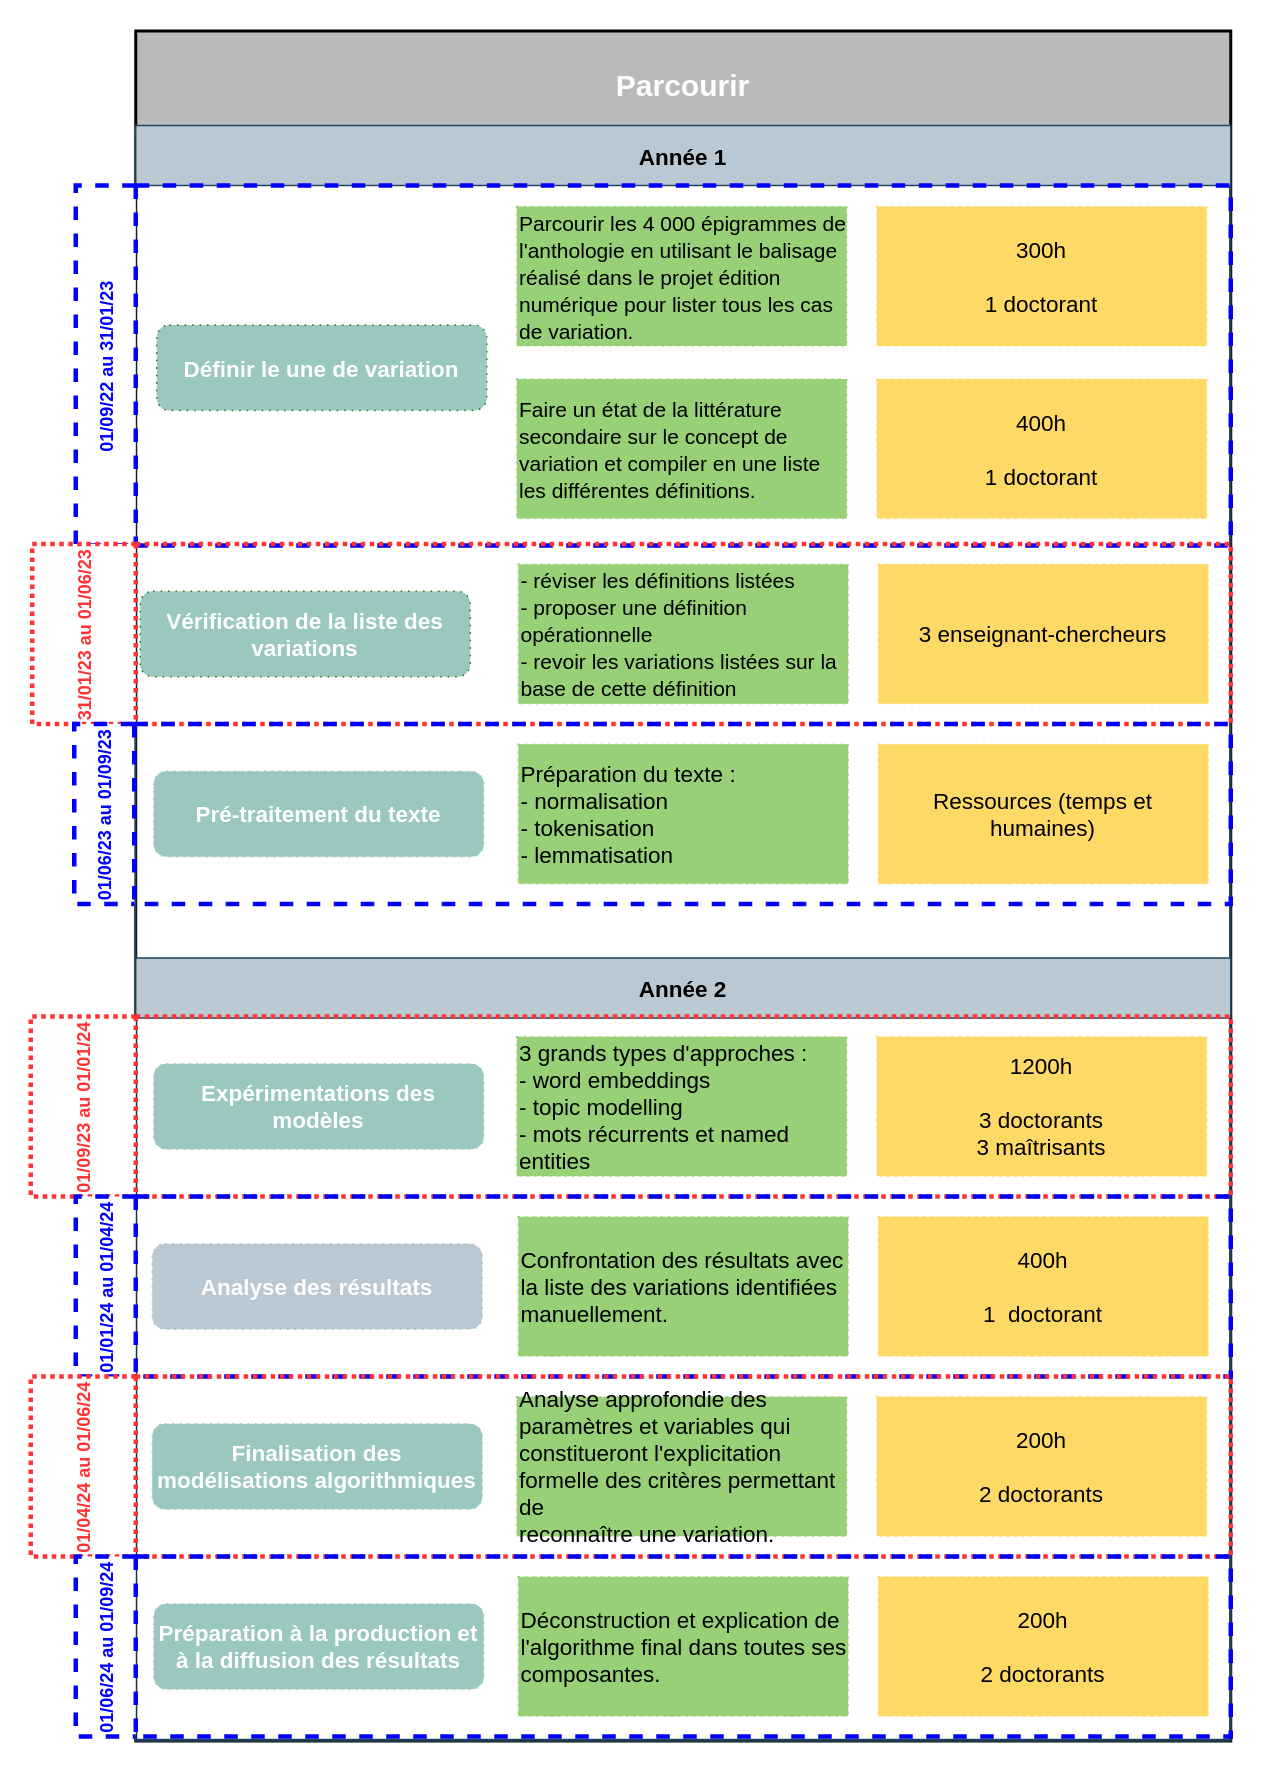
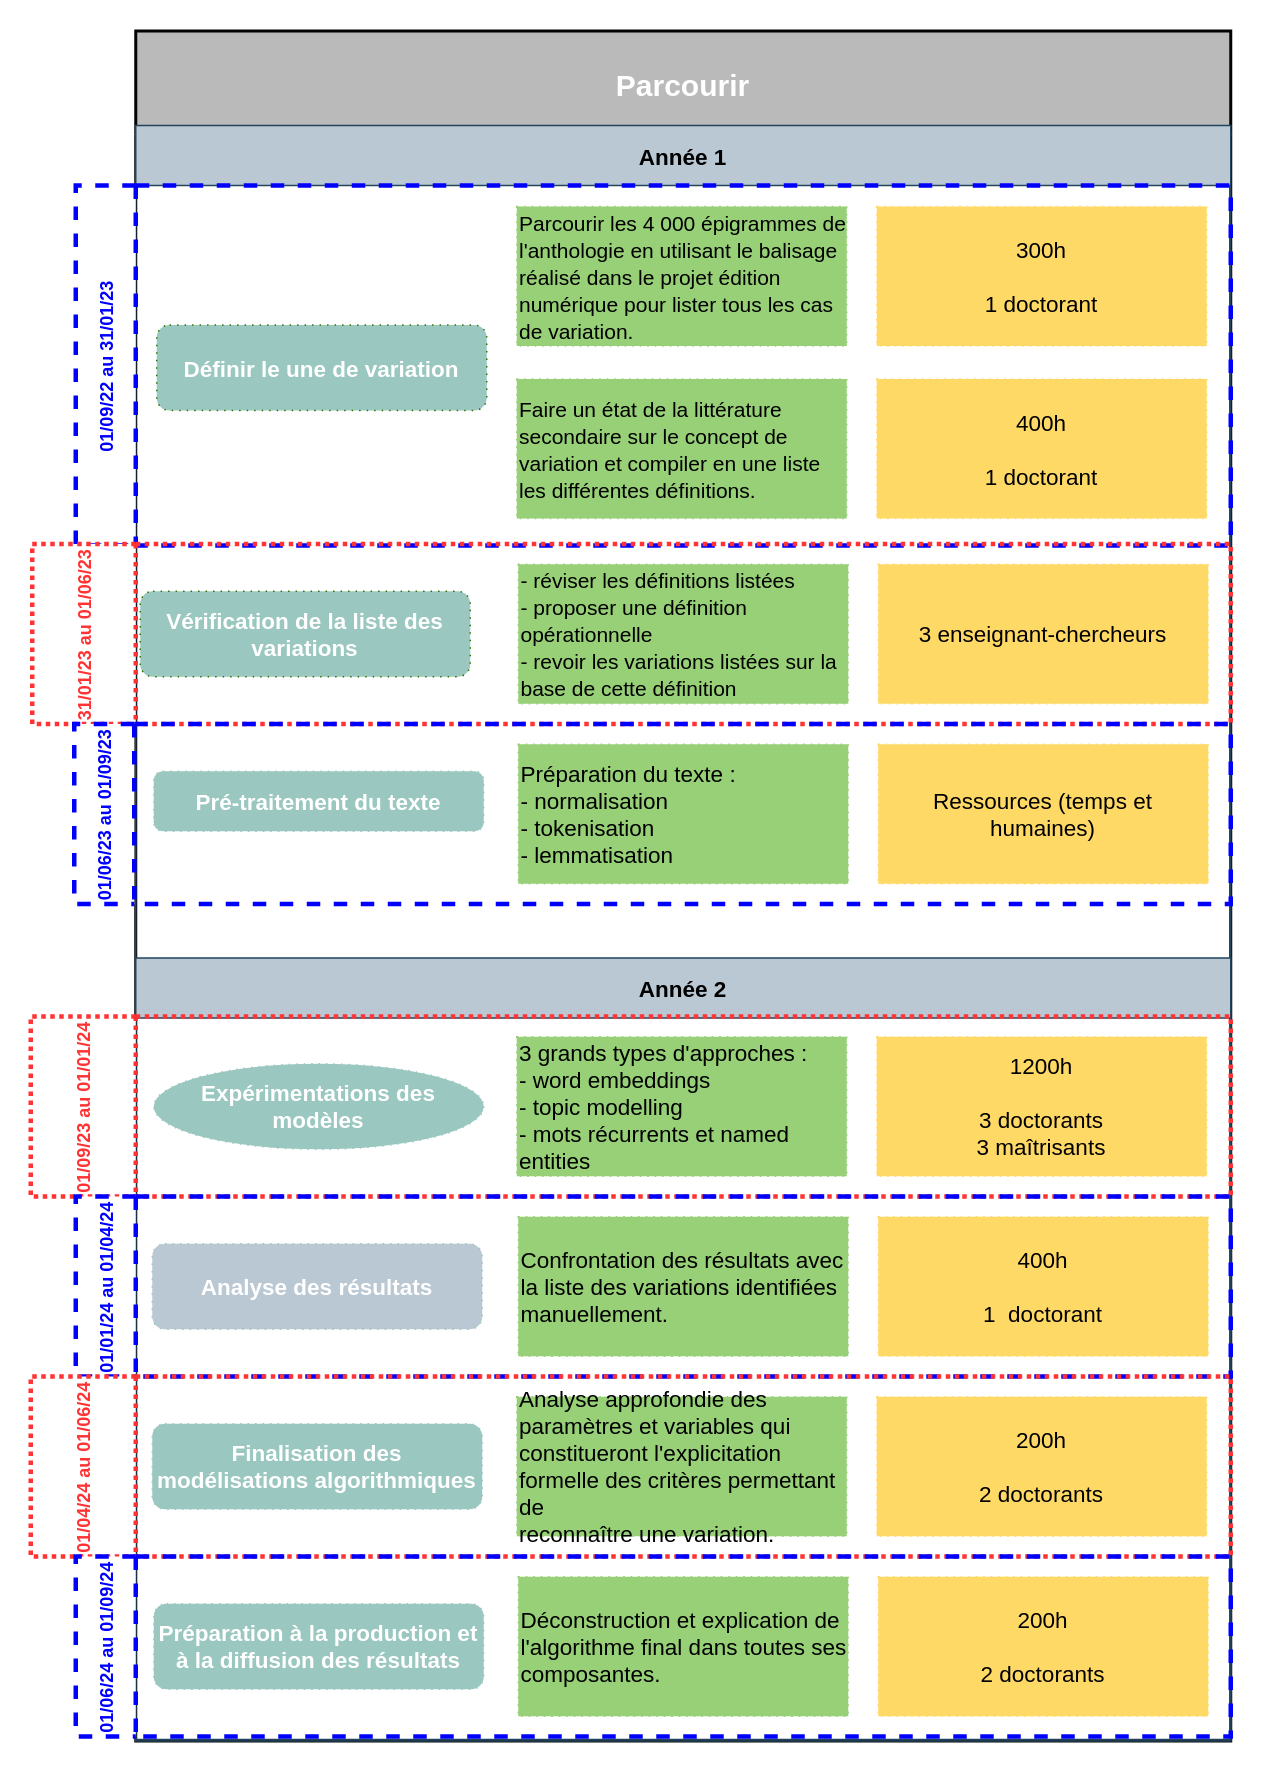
  <mxCell id="0" />
  <mxCell id="1" parent="0" />
  <mxCell id="2" value="Parcourir" style="swimlane;startSize=69;fillColor=#BABABA;strokeColor=#030303;fontSize=20;gradientColor=none;strokeWidth=2;fontColor=#FFFFFF;" parent="1" vertex="1"><mxGeometry x="90" y="20" width="730" height="1140" as="geometry" /></mxCell>
  <mxCell id="3" value="Année 1" style="swimlane;startSize=40;fillColor=#bac8d3;strokeColor=#23445d;fontSize=15;" parent="2" vertex="1"><mxGeometry y="63" width="730" height="1077" as="geometry" /></mxCell>
  <mxCell id="4" value="01/09/22 au 31/01/23" style="swimlane;horizontal=0;dashed=1;startSize=40;fontSize=12;strokeWidth=3;strokeColor=#0000FF;fontColor=#0000FF;" parent="3" vertex="1"><mxGeometry x="-40" y="40" width="770" height="240" as="geometry" /></mxCell>
  <mxCell id="5" value="" style="edgeStyle=orthogonalEdgeStyle;rounded=0;orthogonalLoop=1;jettySize=auto;html=1;fontFamily=Garamond;fontSize=17;fontColor=#000000;endSize=6;strokeColor=#FFA500;strokeWidth=3;startArrow=none;" parent="4" edge="1"><mxGeometry relative="1" as="geometry"><mxPoint x="380" y="139" as="sourcePoint" /><mxPoint x="380" y="139" as="targetPoint" /></mxGeometry></mxCell>
  <mxCell id="6" value="&lt;p&gt;&lt;b&gt;Définir le une de variation&lt;/b&gt;&lt;/p&gt;" style="rounded=1;whiteSpace=wrap;html=1;dashed=1;fontSize=15;fillColor=#9AC7BF;strokeColor=#2D7600;dashPattern=1 4;align=center;sketch=0;fontColor=#ffffff;" parent="4" vertex="1"><mxGeometry x="54" y="93" width="220" height="57" as="geometry" /></mxCell>
  <mxCell id="7" value="&lt;div align=&quot;left&quot;&gt;&lt;font style=&quot;font-size: 14px&quot;&gt;Parcourir les 4 000 épigrammes de l'anthologie en utilisant le balisage réalisé dans le projet édition numérique pour lister tous les cas de variation.&lt;/font&gt;&lt;/div&gt;" style="rounded=0;whiteSpace=wrap;html=1;dashed=1;fontSize=15;fillColor=#97D077;strokeColor=#97D077;dashPattern=1 4;gradientColor=none;align=left;sketch=0;" parent="4" vertex="1"><mxGeometry x="294" y="14" width="220" height="93" as="geometry" /></mxCell>
  <mxCell id="8" value="&lt;div&gt;300h&lt;/div&gt;&lt;div&gt;&lt;br&gt;&lt;/div&gt;&lt;div&gt;1 doctorant&lt;br&gt;&lt;/div&gt;" style="rounded=0;whiteSpace=wrap;html=1;dashed=1;fontSize=15;fillColor=#FFD966;strokeColor=#FFD966;dashPattern=1 4;gradientColor=none;align=center;sketch=0;" parent="4" vertex="1"><mxGeometry x="534" y="14" width="220" height="93" as="geometry" /></mxCell>
  <mxCell id="9" value="&lt;div align=&quot;left&quot;&gt;&lt;font style=&quot;font-size: 14px&quot;&gt;Faire un état de la littérature secondaire sur le concept de variation et compiler en une liste les différentes définitions.&lt;/font&gt;&lt;/div&gt;" style="rounded=0;whiteSpace=wrap;html=1;dashed=1;fontSize=15;fillColor=#97D077;strokeColor=#97D077;dashPattern=1 4;gradientColor=none;align=left;sketch=0;" parent="4" vertex="1"><mxGeometry x="294" y="129" width="220" height="93" as="geometry" /></mxCell>
  <mxCell id="10" value="&lt;div&gt;400h&lt;/div&gt;&lt;div&gt;&lt;br&gt;&lt;/div&gt;&lt;div&gt;1 doctorant&lt;br&gt;&lt;/div&gt;" style="rounded=0;whiteSpace=wrap;html=1;dashed=1;fontSize=15;fillColor=#FFD966;strokeColor=#FFD966;dashPattern=1 4;gradientColor=none;align=center;sketch=0;" parent="4" vertex="1"><mxGeometry x="534" y="129" width="220" height="93" as="geometry" /></mxCell>
  <mxCell id="11" value="Année 2" style="swimlane;startSize=40;fillColor=#bac8d3;strokeColor=#23445d;fontSize=15;rounded=0;sketch=0;" parent="3" vertex="1"><mxGeometry y="555" width="730" height="521" as="geometry" /></mxCell>
  <mxCell id="12" value="31/01/23 au 01/06/23" style="swimlane;horizontal=0;startSize=69;fontSize=12;strokeWidth=3;strokeColor=#FF3333;fontColor=#FF3333;dashed=1;dashPattern=1 1;" parent="1" vertex="1"><mxGeometry x="21" y="362" width="799" height="120" as="geometry" /></mxCell>
  <mxCell id="13" value="" style="edgeStyle=orthogonalEdgeStyle;rounded=0;orthogonalLoop=1;jettySize=auto;html=1;fontFamily=Garamond;fontSize=17;fontColor=#000000;endSize=6;strokeColor=#FFA500;strokeWidth=3;startArrow=none;" parent="12" edge="1"><mxGeometry relative="1" as="geometry"><mxPoint x="380" y="139" as="sourcePoint" /><mxPoint x="380" y="139" as="targetPoint" /></mxGeometry></mxCell>
  <mxCell id="14" value="&lt;div align=&quot;left&quot;&gt;&lt;font style=&quot;font-size: 14px&quot;&gt;- réviser les définitions listées&lt;/font&gt;&lt;br&gt;&lt;font style=&quot;font-size: 14px&quot;&gt;- proposer une définition opérationnelle &lt;/font&gt;&lt;br&gt;&lt;font style=&quot;font-size: 14px&quot;&gt;- revoir les variations listées sur la base de cette définition&lt;/font&gt;&lt;/div&gt;" style="rounded=0;whiteSpace=wrap;html=1;dashed=1;fontSize=15;fillColor=#97D077;strokeColor=#97D077;dashPattern=1 4;gradientColor=none;align=left;sketch=0;" parent="12" vertex="1"><mxGeometry x="324" y="13.5" width="220" height="93" as="geometry" /></mxCell>
  <mxCell id="15" value="3 enseignant-chercheurs" style="rounded=0;whiteSpace=wrap;html=1;dashed=1;fontSize=15;fillColor=#FFD966;strokeColor=#FFD966;dashPattern=1 4;gradientColor=none;align=center;sketch=0;" parent="12" vertex="1"><mxGeometry x="564" y="13.5" width="220" height="93" as="geometry" /></mxCell>
  <mxCell id="16" value="&lt;b&gt;Vérification de la liste des variations&lt;/b&gt;" style="rounded=1;whiteSpace=wrap;html=1;dashed=1;fontSize=15;fillColor=#9AC7BF;strokeColor=#2D7600;dashPattern=1 4;align=center;sketch=0;fontColor=#ffffff;" parent="12" vertex="1"><mxGeometry x="72" y="31.5" width="220" height="57" as="geometry" /></mxCell>
  <mxCell id="17" value="01/06/23 au 01/09/23" style="swimlane;horizontal=0;dashed=1;startSize=40;fontSize=12;strokeWidth=3;strokeColor=#0000FF;fontColor=#0000FF;" parent="1" vertex="1"><mxGeometry x="49" y="482" width="771" height="120" as="geometry" /></mxCell>
  <mxCell id="18" value="" style="edgeStyle=orthogonalEdgeStyle;rounded=0;orthogonalLoop=1;jettySize=auto;html=1;fontFamily=Garamond;fontSize=17;fontColor=#000000;endSize=6;strokeColor=#FFA500;strokeWidth=3;startArrow=none;" parent="17" edge="1"><mxGeometry relative="1" as="geometry"><mxPoint x="380" y="139" as="sourcePoint" /><mxPoint x="380" y="139" as="targetPoint" /></mxGeometry></mxCell>
  <mxCell id="19" value="&lt;div align=&quot;left&quot;&gt;Préparation du texte :&lt;/div&gt;&lt;div align=&quot;left&quot;&gt;- normalisation&lt;/div&gt;&lt;div align=&quot;left&quot;&gt;- tokenisation&lt;/div&gt;&lt;div align=&quot;left&quot;&gt;- lemmatisation&lt;br&gt;&lt;/div&gt;" style="rounded=0;whiteSpace=wrap;html=1;dashed=1;fontSize=15;fillColor=#97D077;strokeColor=#97D077;dashPattern=1 4;gradientColor=none;align=left;sketch=0;" parent="17" vertex="1"><mxGeometry x="296" y="13.5" width="220" height="93" as="geometry" /></mxCell>
  <mxCell id="20" value="Ressources (temps et humaines)" style="rounded=0;whiteSpace=wrap;html=1;dashed=1;fontSize=15;fillColor=#FFD966;strokeColor=#FFD966;dashPattern=1 4;gradientColor=none;align=center;sketch=0;" parent="17" vertex="1"><mxGeometry x="536" y="13.5" width="220" height="93" as="geometry" /></mxCell>
- <mxCell id="21" value="&lt;b&gt;Pré-traitement du texte&lt;/b&gt;" style="rounded=1;whiteSpace=wrap;html=1;dashed=1;fontSize=15;fillColor=#9AC7BF;strokeColor=#9AC7BF;dashPattern=1 4;align=center;sketch=0;fontColor=#ffffff;" parent="17" vertex="1"><mxGeometry x="53" y="31.5" width="220" height="57" as="geometry" /></mxCell>
+ <mxCell id="21" value="&lt;b&gt;Pré-traitement du texte&lt;/b&gt;" style="rounded=1;whiteSpace=wrap;html=1;dashed=1;fontSize=15;fillColor=#9AC7BF;strokeColor=#9AC7BF;dashPattern=1 4;align=center;sketch=0;fontColor=#ffffff;" parent="17" vertex="1"><mxGeometry x="53" y="31.5" width="220" height="40" as="geometry" /></mxCell>
  <mxCell id="22" value="01/09/23 au 01/01/24" style="swimlane;horizontal=0;dashed=1;startSize=70;fontSize=12;strokeWidth=3;strokeColor=#FF3333;fontColor=#FF3333;dashPattern=1 1;" parent="1" vertex="1"><mxGeometry x="20" y="677" width="800" height="120" as="geometry" /></mxCell>
  <mxCell id="23" value="" style="edgeStyle=orthogonalEdgeStyle;rounded=0;orthogonalLoop=1;jettySize=auto;html=1;fontFamily=Garamond;fontSize=17;fontColor=#000000;endSize=6;strokeColor=#FFA500;strokeWidth=3;startArrow=none;" parent="22" edge="1"><mxGeometry relative="1" as="geometry"><mxPoint x="380" y="139" as="sourcePoint" /><mxPoint x="380" y="139" as="targetPoint" /></mxGeometry></mxCell>
  <mxCell id="24" value="&lt;div align=&quot;left&quot;&gt;3 grands types d'approches :&lt;br&gt;- word embeddings&lt;br&gt;- topic modelling&lt;br&gt;- mots récurrents et named entities&lt;/div&gt;" style="rounded=0;whiteSpace=wrap;html=1;dashed=1;fontSize=15;fillColor=#97D077;strokeColor=#97D077;dashPattern=1 4;gradientColor=none;align=left;sketch=0;" parent="22" vertex="1"><mxGeometry x="324" y="13.5" width="220" height="93" as="geometry" /></mxCell>
  <mxCell id="25" value="&lt;div&gt;1200h&lt;br&gt;&lt;/div&gt;&lt;div&gt;&lt;br&gt;&lt;/div&gt;&lt;div&gt;3 doctorants&lt;/div&gt;&lt;div&gt;3 maîtrisants&lt;br&gt;&lt;/div&gt;" style="rounded=0;whiteSpace=wrap;html=1;dashed=1;fontSize=15;fillColor=#FFD966;strokeColor=#FFD966;dashPattern=1 4;gradientColor=none;align=center;sketch=0;" parent="22" vertex="1"><mxGeometry x="564" y="13.5" width="220" height="93" as="geometry" /></mxCell>
- <mxCell id="26" value="&lt;b&gt;Expérimentations des modèles&lt;/b&gt;" style="rounded=1;whiteSpace=wrap;html=1;dashed=1;fontSize=15;fillColor=#9AC7BF;strokeColor=#9AC7BF;dashPattern=1 4;align=center;sketch=0;fontColor=#ffffff;" parent="22" vertex="1"><mxGeometry x="82" y="31.5" width="220" height="57" as="geometry" /></mxCell>
+ <mxCell id="26" value="&lt;b&gt;Expérimentations des modèles&lt;/b&gt;" style="ellipse;whiteSpace=wrap;html=1;dashed=1;fontSize=15;fillColor=#9AC7BF;strokeColor=#9AC7BF;dashPattern=1 4;align=center;sketch=0;fontColor=#ffffff;" parent="22" vertex="1"><mxGeometry x="82" y="31.5" width="220" height="57" as="geometry" /></mxCell>
  <mxCell id="27" value="01/01/24 au 01/04/24" style="swimlane;horizontal=0;dashed=1;startSize=40;fontSize=12;strokeWidth=3;strokeColor=#0000FF;fontColor=#0000FF;" parent="1" vertex="1"><mxGeometry x="50" y="797" width="770" height="120" as="geometry" /></mxCell>
  <mxCell id="28" value="" style="edgeStyle=orthogonalEdgeStyle;rounded=0;orthogonalLoop=1;jettySize=auto;html=1;fontFamily=Garamond;fontSize=17;fontColor=#000000;endSize=6;strokeColor=#FFA500;strokeWidth=3;startArrow=none;" parent="27" edge="1"><mxGeometry relative="1" as="geometry"><mxPoint x="380" y="139" as="sourcePoint" /><mxPoint x="380" y="139" as="targetPoint" /></mxGeometry></mxCell>
  <mxCell id="29" value="&lt;div align=&quot;left&quot;&gt;Confrontation des résultats avec la liste des variations identifiées manuellement.&lt;br&gt;&lt;/div&gt;" style="rounded=0;whiteSpace=wrap;html=1;dashed=1;fontSize=15;fillColor=#97D077;strokeColor=#97D077;dashPattern=1 4;gradientColor=none;align=left;sketch=0;" parent="27" vertex="1"><mxGeometry x="295" y="13.5" width="220" height="93" as="geometry" /></mxCell>
  <mxCell id="30" value="&lt;div&gt;400h&lt;/div&gt;&lt;div&gt;&lt;br&gt;&lt;/div&gt;&lt;div&gt;1&amp;nbsp; doctorant&lt;br&gt;&lt;/div&gt;" style="rounded=0;whiteSpace=wrap;html=1;dashed=1;fontSize=15;fillColor=#FFD966;strokeColor=#FFD966;dashPattern=1 4;gradientColor=none;align=center;sketch=0;" parent="27" vertex="1"><mxGeometry x="535" y="13.5" width="220" height="93" as="geometry" /></mxCell>
  <mxCell id="31" value="&lt;b&gt;Analyse des résultats&lt;/b&gt;" style="rounded=1;whiteSpace=wrap;html=1;dashed=1;fontSize=15;fillColor=#bac8d3;strokeColor=#9AC7BF;dashPattern=1 4;align=center;sketch=0;fontColor=#ffffff;" parent="27" vertex="1"><mxGeometry x="51" y="31.5" width="220" height="57" as="geometry" /></mxCell>
  <mxCell id="32" value="01/04/24 au 01/06/24" style="swimlane;horizontal=0;dashed=1;startSize=70;fontSize=12;strokeWidth=3;strokeColor=#FF3333;fontColor=#FF3333;dashPattern=1 1;" parent="1" vertex="1"><mxGeometry x="20" y="917" width="800" height="120" as="geometry" /></mxCell>
  <mxCell id="33" value="" style="edgeStyle=orthogonalEdgeStyle;rounded=0;orthogonalLoop=1;jettySize=auto;html=1;fontFamily=Garamond;fontSize=17;fontColor=#000000;endSize=6;strokeColor=#FFA500;strokeWidth=3;startArrow=none;" parent="32" edge="1"><mxGeometry relative="1" as="geometry"><mxPoint x="380" y="139" as="sourcePoint" /><mxPoint x="380" y="139" as="targetPoint" /></mxGeometry></mxCell>
  <mxCell id="34" value="&lt;div align=&quot;left&quot;&gt;Analyse approfondie des paramètres et variables qui &lt;br/&gt;constitueront l'explicitation formelle des critères permettant de &lt;br/&gt;reconnaître une variation.&lt;/div&gt;" style="rounded=0;whiteSpace=wrap;html=1;dashed=1;fontSize=15;fillColor=#97D077;strokeColor=#97D077;dashPattern=1 4;gradientColor=none;align=left;sketch=0;" parent="32" vertex="1"><mxGeometry x="324" y="13.5" width="220" height="93" as="geometry" /></mxCell>
  <mxCell id="35" value="200h&lt;div&gt;&lt;br&gt;&lt;/div&gt;&lt;div&gt;2 doctorants&lt;br&gt;&lt;/div&gt;" style="rounded=0;whiteSpace=wrap;html=1;dashed=1;fontSize=15;fillColor=#FFD966;strokeColor=#FFD966;dashPattern=1 4;gradientColor=none;align=center;sketch=0;" parent="32" vertex="1"><mxGeometry x="564" y="13.5" width="220" height="93" as="geometry" /></mxCell>
  <mxCell id="36" value="&lt;b&gt;Finalisation des modélisations algorithmiques&lt;/b&gt;" style="rounded=1;whiteSpace=wrap;html=1;dashed=1;fontSize=15;fillColor=#9AC7BF;strokeColor=#9AC7BF;dashPattern=1 4;align=center;sketch=0;fontColor=#ffffff;" parent="32" vertex="1"><mxGeometry x="81" y="31.5" width="220" height="57" as="geometry" /></mxCell>
  <mxCell id="37" value="01/06/24 au 01/09/24" style="swimlane;horizontal=0;dashed=1;startSize=40;fontSize=12;strokeWidth=3;strokeColor=#0000FF;fontColor=#0000FF;" parent="1" vertex="1"><mxGeometry x="50" y="1037" width="770" height="120" as="geometry" /></mxCell>
  <mxCell id="38" value="" style="edgeStyle=orthogonalEdgeStyle;rounded=0;orthogonalLoop=1;jettySize=auto;html=1;fontFamily=Garamond;fontSize=17;fontColor=#000000;endSize=6;strokeColor=#FFA500;strokeWidth=3;startArrow=none;" parent="37" edge="1"><mxGeometry relative="1" as="geometry"><mxPoint x="380" y="139" as="sourcePoint" /><mxPoint x="380" y="139" as="targetPoint" /></mxGeometry></mxCell>
  <mxCell id="39" value="&lt;div align=&quot;left&quot;&gt;Déconstruction et explication de l'algorithme final dans toutes ses composantes.&lt;br&gt;&lt;/div&gt;" style="rounded=0;whiteSpace=wrap;html=1;dashed=1;fontSize=15;fillColor=#97D077;strokeColor=#97D077;dashPattern=1 4;gradientColor=none;align=left;sketch=0;" parent="37" vertex="1"><mxGeometry x="295" y="13.5" width="220" height="93" as="geometry" /></mxCell>
  <mxCell id="40" value="200h&lt;div&gt;&lt;br&gt;&lt;/div&gt;&lt;div&gt;2 doctorants&lt;br&gt;&lt;/div&gt;" style="rounded=0;whiteSpace=wrap;html=1;dashed=1;fontSize=15;fillColor=#FFD966;strokeColor=#FFD966;dashPattern=1 4;gradientColor=none;align=center;sketch=0;" parent="37" vertex="1"><mxGeometry x="535" y="13.5" width="220" height="93" as="geometry" /></mxCell>
  <mxCell id="41" value="&lt;b&gt;Préparation à la production et à la diffusion des résultats&lt;/b&gt;" style="rounded=1;whiteSpace=wrap;html=1;dashed=1;fontSize=15;fillColor=#9AC7BF;strokeColor=#9AC7BF;dashPattern=1 4;align=center;sketch=0;fontColor=#ffffff;" parent="37" vertex="1"><mxGeometry x="52" y="31.5" width="220" height="57" as="geometry" /></mxCell>
